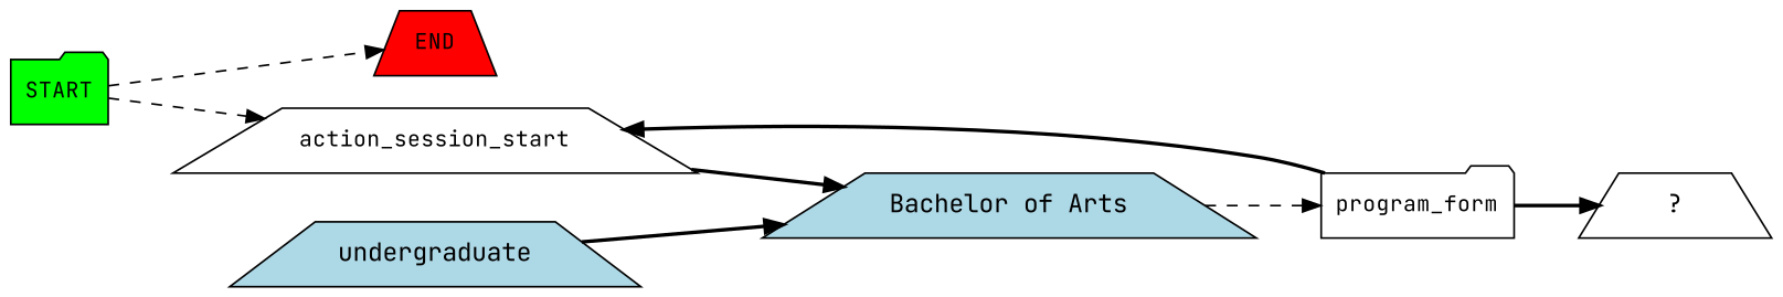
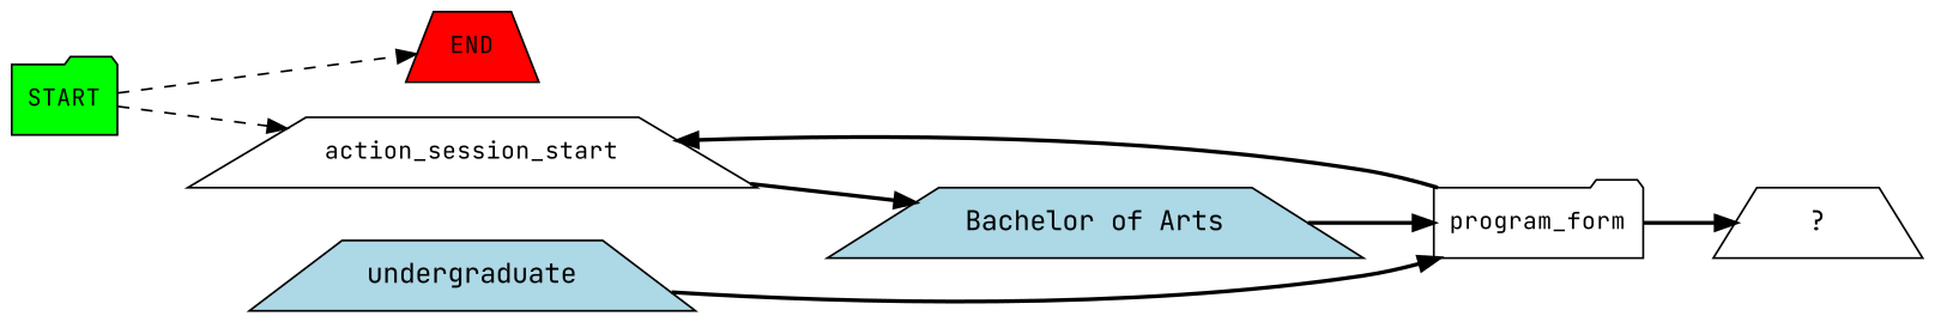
  digraph {
    fontname="JetBrains Mono"
    rankdir=LR
    node [fontname="JetBrains Mono" fontsize=12 shape=trapezium style=filled]
    edge [fontname="JetBrains Mono" style=bold]
    n1 [fillcolor=green label=START shape=folder]
    n2 [fillcolor=red label=END]
    n3 [label=action_session_start style=""]
    n4 [fillcolor=lightblue label="Bachelor of Arts" fontsize=""]
    n5 [label=program_form shape=folder style=""]
    n6 [label="  ?  " fontsize="" style=""]
    n7 [fillcolor=lightblue label=undergraduate fontsize=""]
    n1 -> n2 [style=dashed]
    n1 -> n3 [style=dashed]
    n3 -> n4
-   n4 -> n5 [style=dashed]
+   n4 -> n5
    n5 -> n3
    n5 -> n6
-   n7 -> n4
+   n7 -> n5
  }
